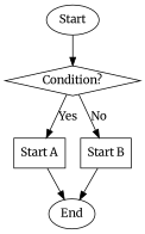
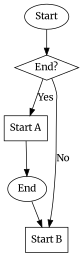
  digraph {
    fontname=Merriweather
    node [fontname=Merriweather shape=ellipse]
    edge [fontname=Merriweather]
    n1 [label=Start]
-   n2 [label="Condition?" shape=diamond]
+   n2 [label="End?" shape=diamond]
    n3 [label="Start A" shape=box]
    n4 [label="Start B" shape=box]
    n5 [label=End]
    n1 -> n2
    n2 -> n3 [label=Yes]
    n2 -> n4 [label=No]
    n3 -> n5
-   n4 -> n5
+   n5 -> n4
  }
